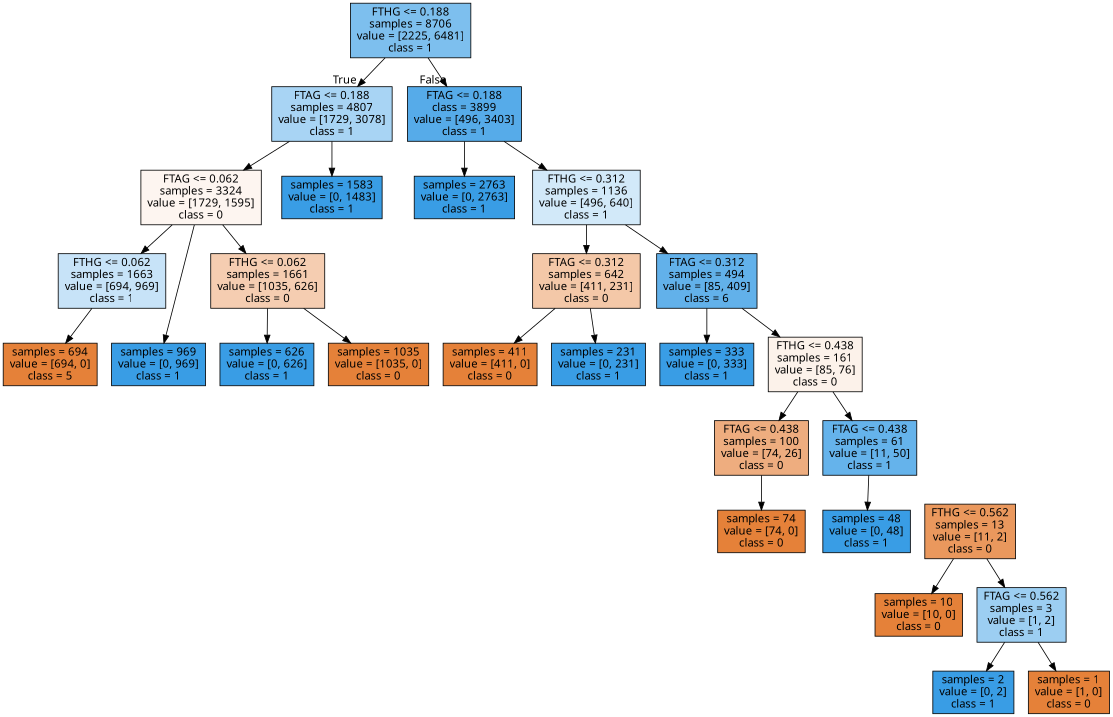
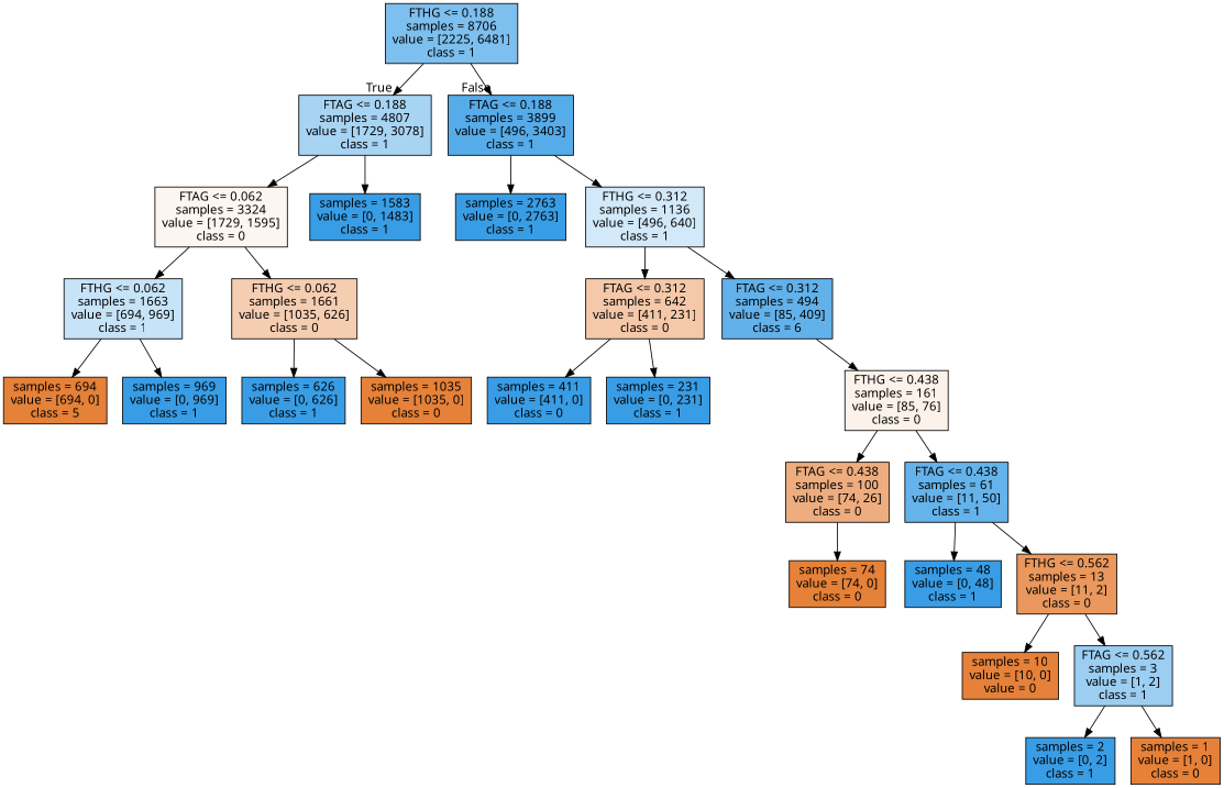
  digraph {
    fontname="Noto Sans"
    node [color=black fillcolor="#399de5" fontname="Noto Sans" shape=box style=filled]
    edge [fontname="Noto Sans"]
    n1 [fillcolor="#7dbfee" label="FTHG <= 0.188\nsamples = 8706\nvalue = [2225, 6481]\nclass = 1"]
    n2 [fillcolor="#a8d4f4" label="FTAG <= 0.188\nsamples = 4807\nvalue = [1729, 3078]\nclass = 1"]
-   n3 [fillcolor="#56abe9" label="FTAG <= 0.188\nclass = 3899\nvalue = [496, 3403]\nclass = 1"]
+   n3 [fillcolor="#56abe9" label="FTAG <= 0.188\nsamples = 3899\nvalue = [496, 3403]\nclass = 1"]
    n4 [fillcolor="#fdf5f0" label="FTAG <= 0.062\nsamples = 3324\nvalue = [1729, 1595]\nclass = 0"]
    n5 [label="samples = 1583\nvalue = [0, 1483]\nclass = 1"]
    n6 [label="samples = 2763\nvalue = [0, 2763]\nclass = 1"]
    n7 [fillcolor="#d2e9f9" label="FTHG <= 0.312\nsamples = 1136\nvalue = [496, 640]\nclass = 1"]
    n8 [fillcolor="#c7e3f8" label="FTHG <= 0.062\nsamples = 1663\nvalue = [694, 969]\nclass = 1"]
    n9 [fillcolor="#f5cdb1" label="FTHG <= 0.062\nsamples = 1661\nvalue = [1035, 626]\nclass = 0"]
    n10 [fillcolor="#e58139" label="samples = 694\nvalue = [694, 0]\nclass = 5"]
    n11 [label="samples = 969\nvalue = [0, 969]\nclass = 1"]
    n12 [label="samples = 626\nvalue = [0, 626]\nclass = 1"]
    n13 [fillcolor="#e58139" label="samples = 1035\nvalue = [1035, 0]\nclass = 0"]
    n14 [fillcolor="#f4c8a8" label="FTAG <= 0.312\nsamples = 642\nvalue = [411, 231]\nclass = 0"]
    n15 [fillcolor="#62b1ea" label="FTAG <= 0.312\nsamples = 494\nvalue = [85, 409]\nclass = 6"]
-   n16 [fillcolor="#e58139" label="samples = 411\nvalue = [411, 0]\nclass = 0"]
+   n16 [label="samples = 411\nvalue = [411, 0]\nclass = 0"]
    n17 [label="samples = 231\nvalue = [0, 231]\nclass = 1"]
-   n18 [label="samples = 333\nvalue = [0, 333]\nclass = 1"]
    n19 [fillcolor="#fcf2ea" label="FTHG <= 0.438\nsamples = 161\nvalue = [85, 76]\nclass = 0"]
    n20 [fillcolor="#eead7f" label="FTAG <= 0.438\nsamples = 100\nvalue = [74, 26]\nclass = 0"]
    n21 [fillcolor="#65b3eb" label="FTAG <= 0.438\nsamples = 61\nvalue = [11, 50]\nclass = 1"]
    n22 [fillcolor="#e58139" label="samples = 74\nvalue = [74, 0]\nclass = 0"]
    n23 [label="samples = 48\nvalue = [0, 48]\nclass = 1"]
    n24 [fillcolor="#ea985d" label="FTHG <= 0.562\nsamples = 13\nvalue = [11, 2]\nclass = 0"]
-   n25 [fillcolor="#e58139" label="samples = 10\nvalue = [10, 0]\nclass = 0"]
+   n25 [fillcolor="#e58139" label="samples = 10\nvalue = [10, 0]\nvalue = 0"]
    n26 [fillcolor="#9ccef2" label="FTAG <= 0.562\nsamples = 3\nvalue = [1, 2]\nclass = 1"]
    n27 [label="samples = 2\nvalue = [0, 2]\nclass = 1"]
    n28 [fillcolor="#e58139" label="samples = 1\nvalue = [1, 0]\nclass = 0"]
    n1 -> n2 [headlabel=True labelangle=45 labeldistance=2.5]
    n1 -> n3 [headlabel=False labelangle=-45 labeldistance=2.5]
    n2 -> n4
    n2 -> n5
    n3 -> n6
    n3 -> n7
    n4 -> n8
    n4 -> n9
    n7 -> n14
    n7 -> n15
    n8 -> n10
-   n4 -> n11
+   n8 -> n11
    n9 -> n12
    n9 -> n13
    n14 -> n16
    n14 -> n17
-   n15 -> n18
    n15 -> n19
    n19 -> n20
    n19 -> n21
    n20 -> n22
    n21 -> n23
+   n21 -> n24
    n24 -> n25
    n24 -> n26
    n26 -> n27
    n26 -> n28
  }
